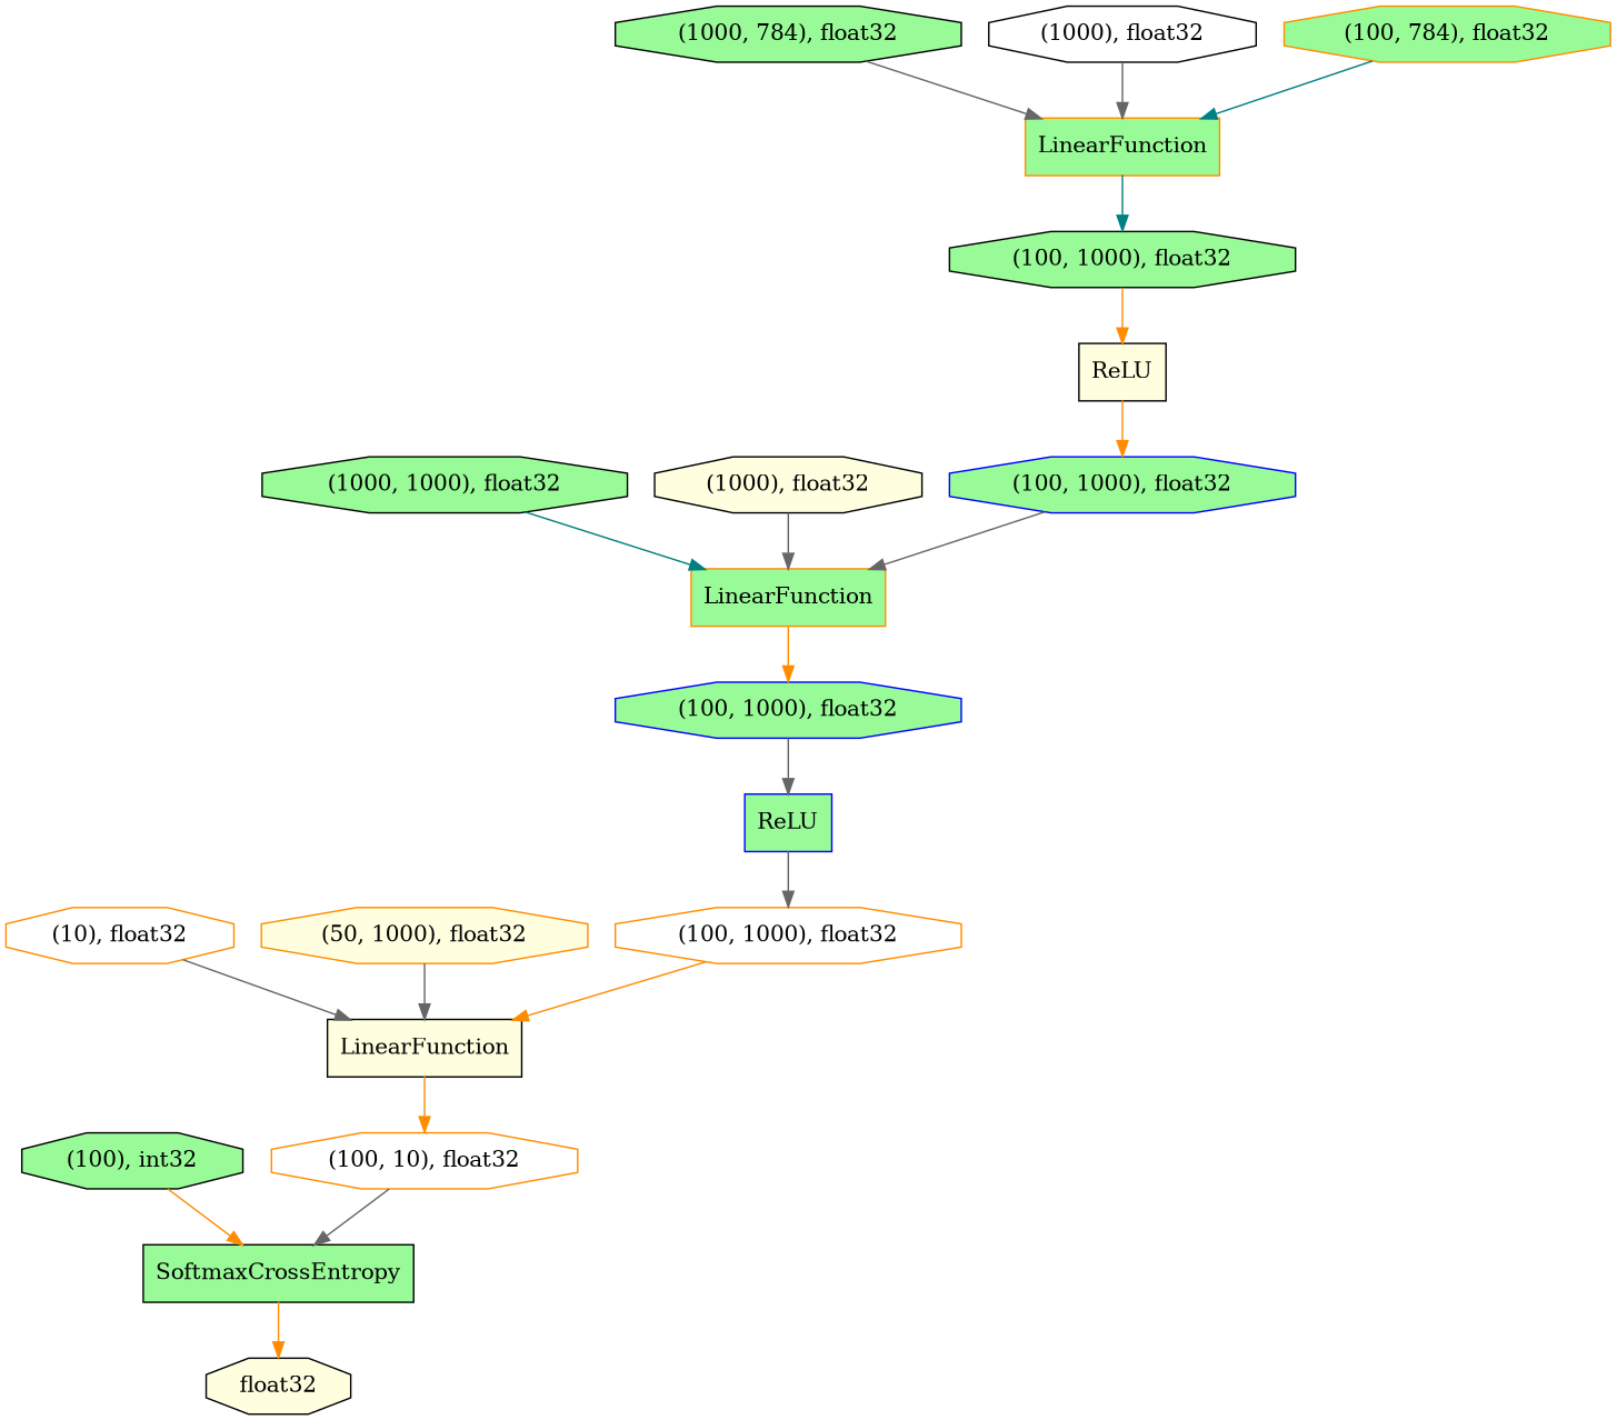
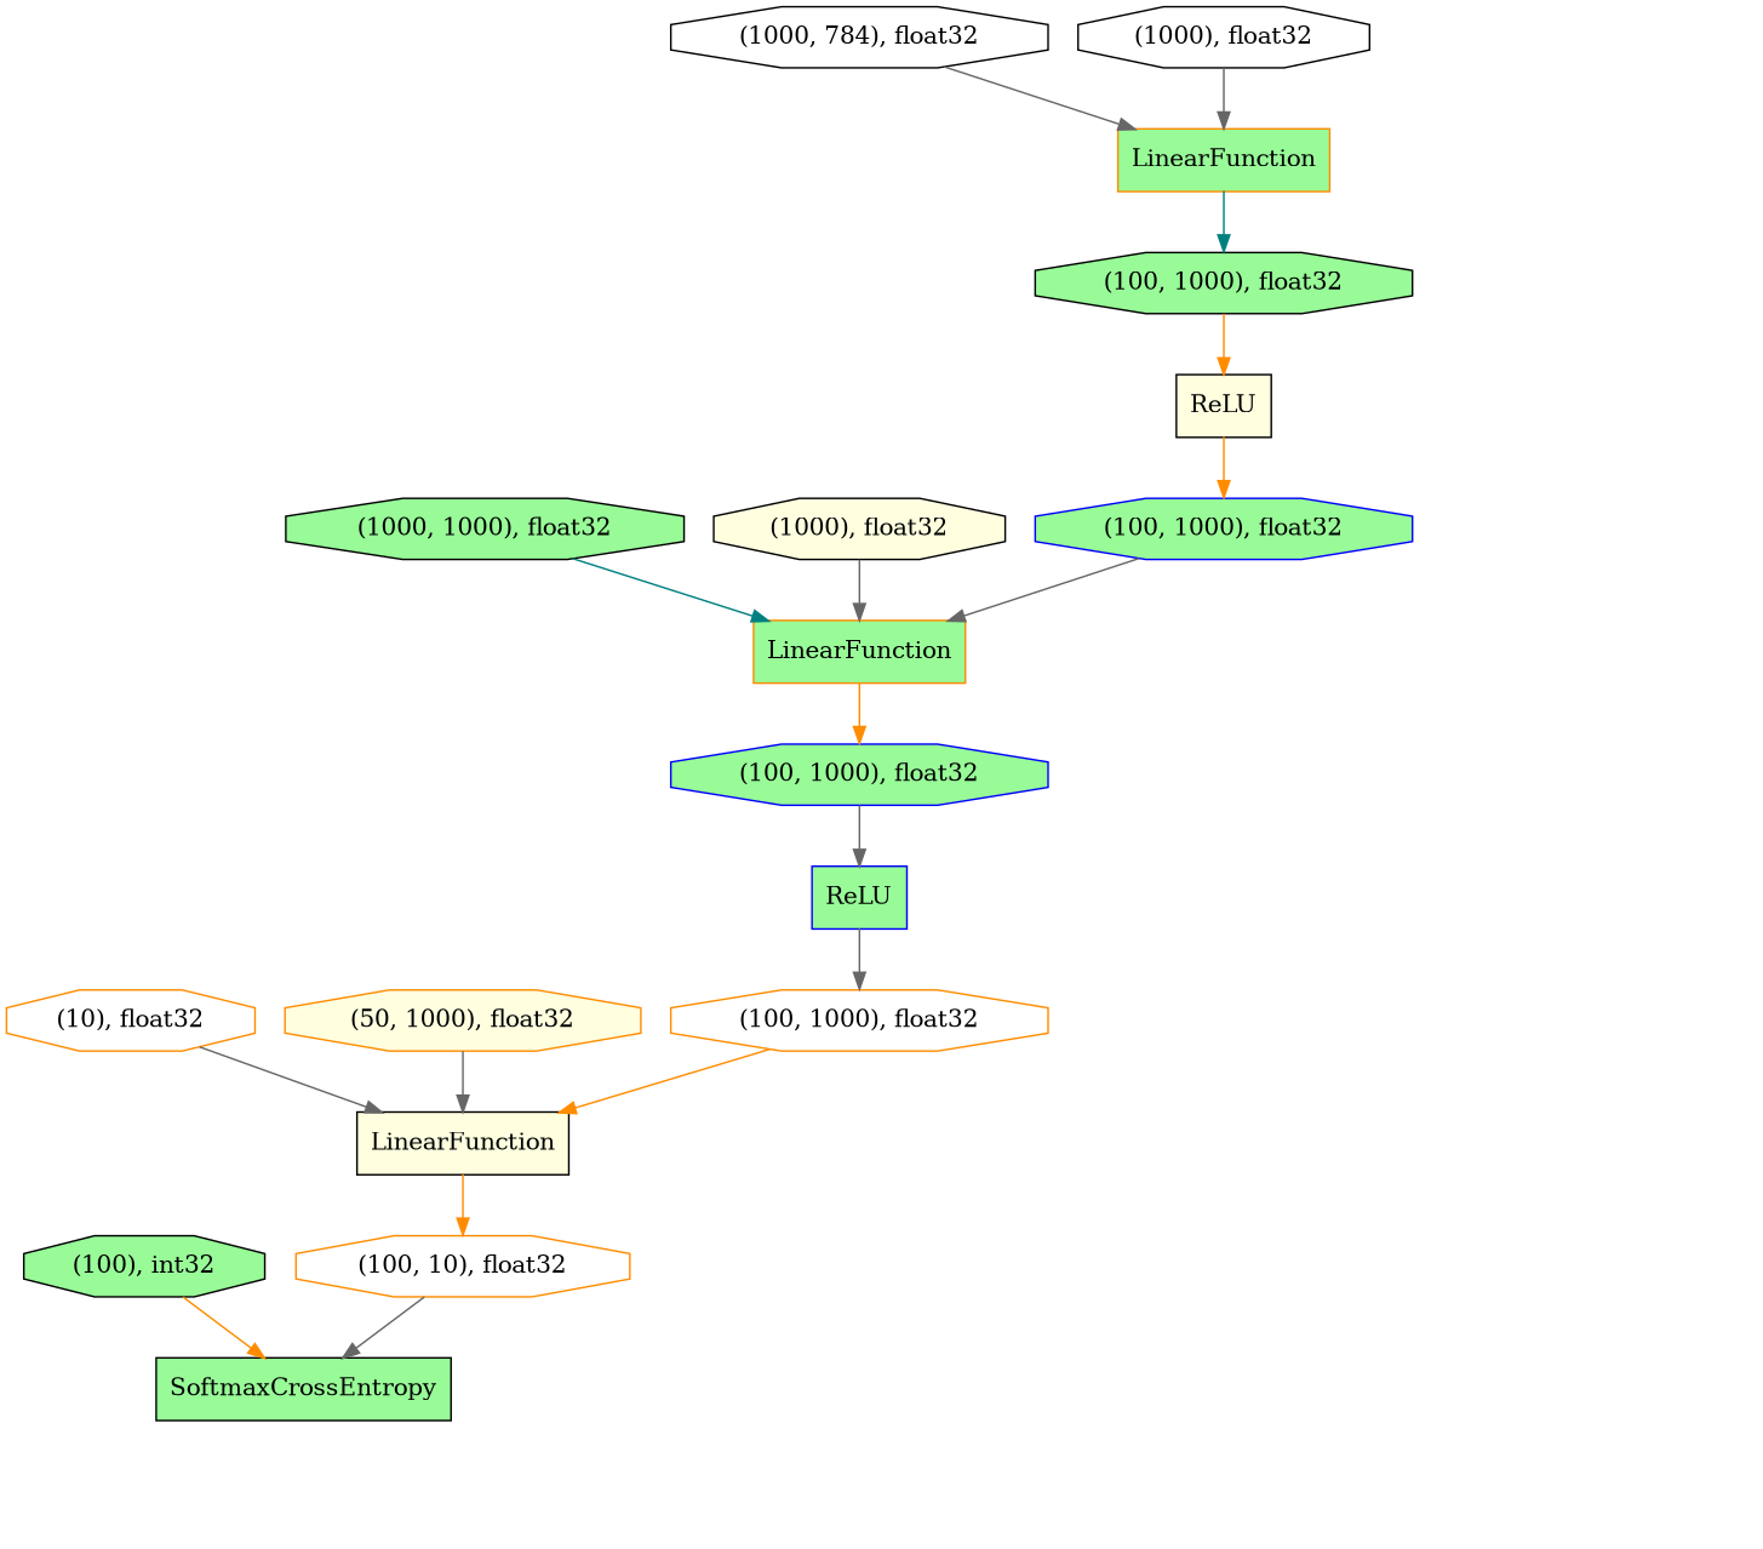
  digraph {
    rankdir=TB
    node [color=black fillcolor=palegreen shape=octagon style=filled]
    edge [color=gray40]
    n1 [fillcolor=lightyellow label=ReLU shape=record]
    n2 [color=blue label="(100, 1000), float32"]
    n3 [color=darkorange label=LinearFunction shape=record]
    n4 [color=darkorange label=LinearFunction shape=record]
    n5 [label="(100, 1000), float32"]
    n6 [color=darkorange fillcolor=white label="(10), float32"]
    n7 [fillcolor=lightyellow label=LinearFunction shape=record]
    n8 [color=darkorange fillcolor=white label="(100, 10), float32"]
    n9 [label=SoftmaxCrossEntropy shape=record]
    n10 [label="(1000, 1000), float32"]
    n11 [color=blue label="(100, 1000), float32"]
    n12 [color=blue label=ReLU shape=record]
    n13 [color=darkorange fillcolor=white label="(100, 1000), float32"]
-   n14 [fillcolor=lightyellow label=float32]
    n15 [color=darkorange fillcolor=lightyellow label="(50, 1000), float32"]
-   n16 [label="(1000, 784), float32"]
+   n16 [fillcolor=white label="(1000, 784), float32"]
    n17 [fillcolor=white label="(1000), float32"]
-   n18 [color=darkorange label="(100, 784), float32"]
    n19 [label="(100), int32"]
    n20 [fillcolor=lightyellow label="(1000), float32"]
    n1 -> n2 [color=darkorange]
    n2 -> n3
    n3 -> n11 [color=darkorange]
    n4 -> n5 [color=teal]
    n5 -> n1 [color=darkorange]
    n6 -> n7
    n7 -> n8 [color=darkorange]
    n8 -> n9
-   n9 -> n14 [color=darkorange]
    n10 -> n3 [color=teal]
    n11 -> n12
    n12 -> n13
    n13 -> n7 [color=darkorange]
    n15 -> n7
    n16 -> n4
    n17 -> n4
-   n18 -> n4 [color=teal]
    n19 -> n9 [color=darkorange]
    n20 -> n3
  }
